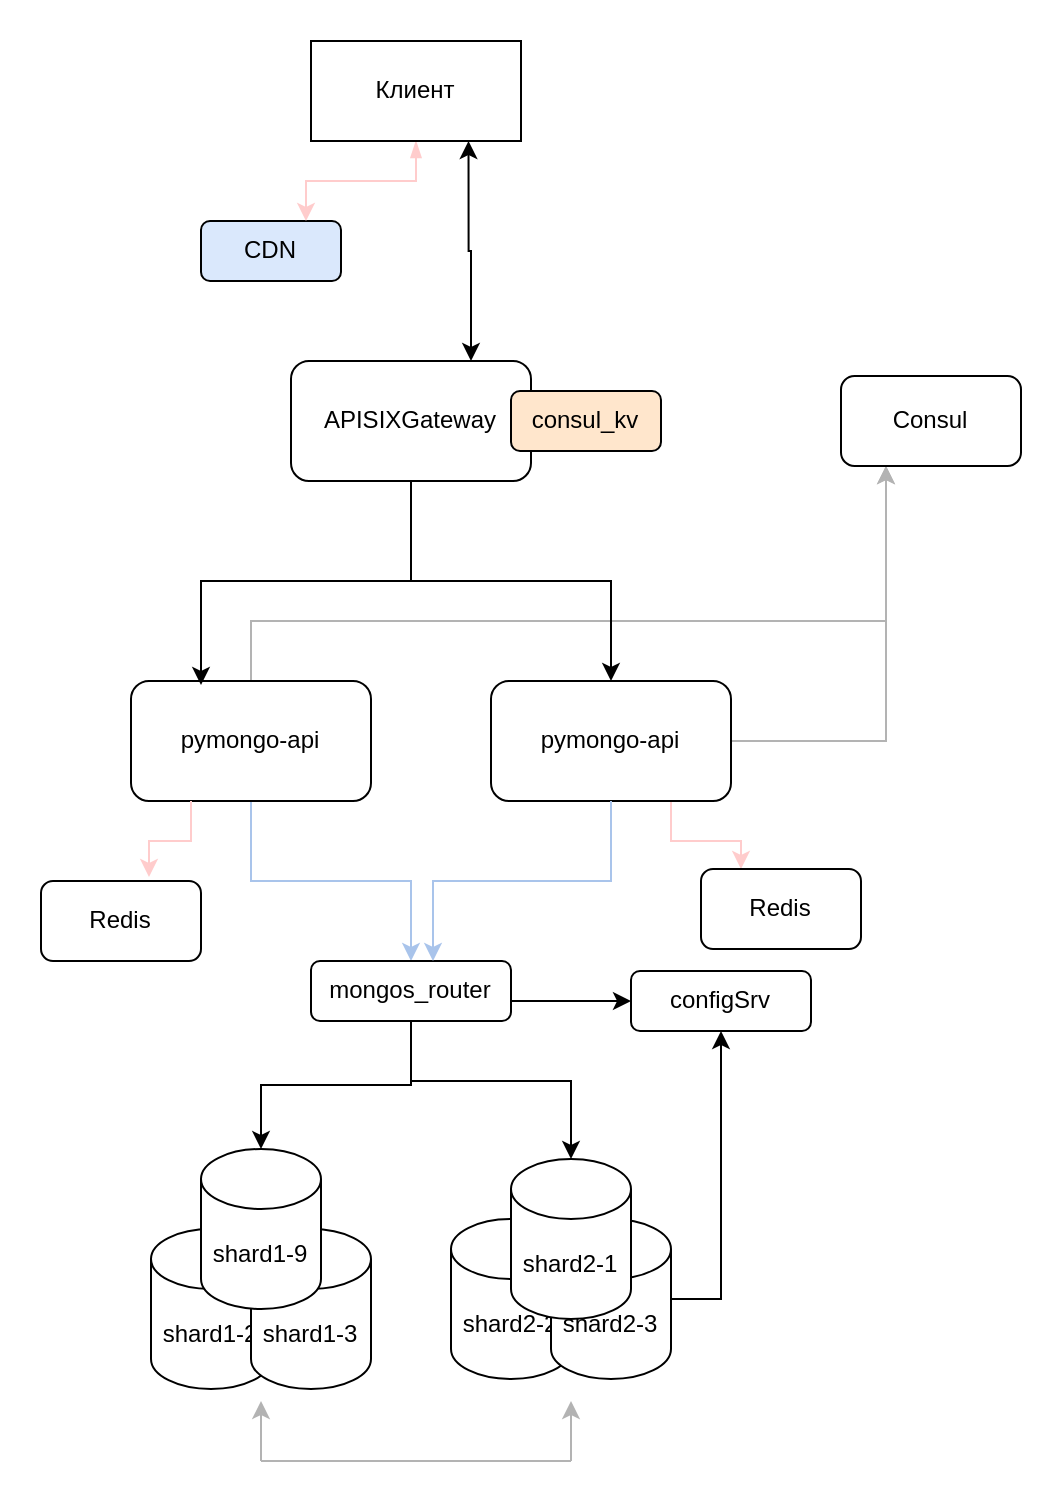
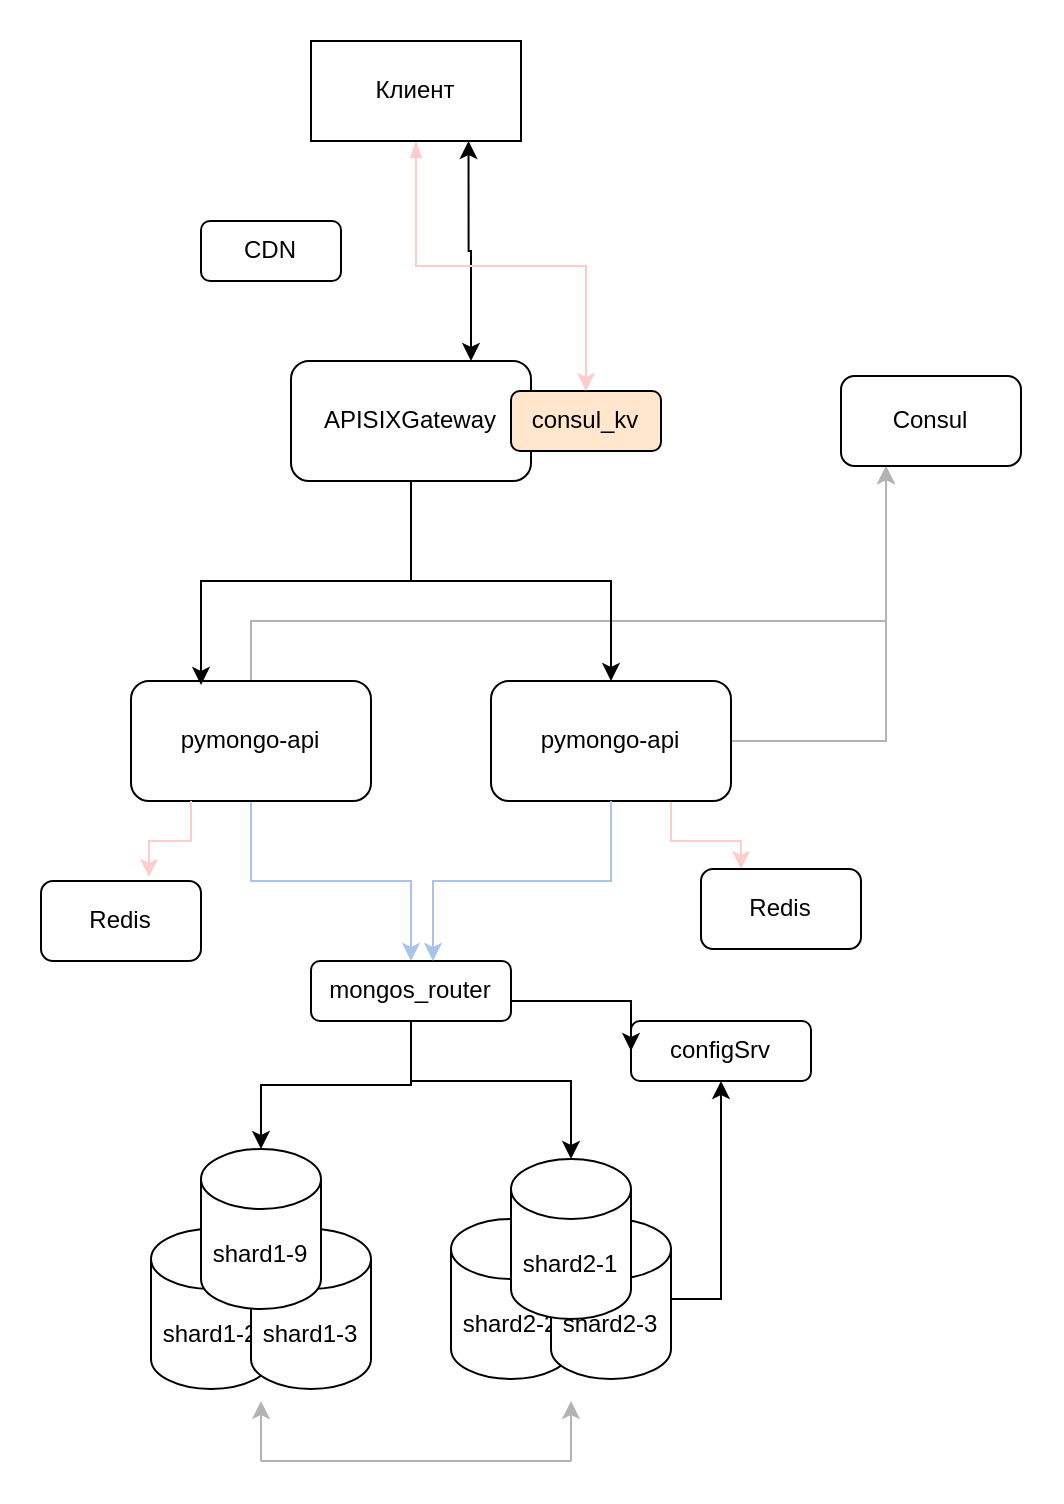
  <mxCell id="0" />
  <mxCell id="1" parent="0" />
  <mxCell id="2" value="shard1-2" style="shape=cylinder3;whiteSpace=wrap;html=1;boundedLbl=1;backgroundOutline=1;size=15;" parent="1" vertex="1"><mxGeometry x="75" y="614" width="60" height="80" as="geometry" /></mxCell>
  <mxCell id="3" style="edgeStyle=orthogonalEdgeStyle;rounded=0;orthogonalLoop=1;jettySize=auto;html=1;entryX=0.5;entryY=0;entryDx=0;entryDy=0;strokeColor=#A9C4EB;" parent="1" source="5" target="14" edge="1"><mxGeometry relative="1" as="geometry" /></mxCell>
  <mxCell id="4" style="edgeStyle=orthogonalEdgeStyle;rounded=0;orthogonalLoop=1;jettySize=auto;html=1;entryX=0.25;entryY=1;entryDx=0;entryDy=0;fillColor=#647687;strokeColor=#B3B3B3;" parent="1" source="5" target="19" edge="1"><mxGeometry relative="1" as="geometry"><Array as="points"><mxPoint x="125" y="310" /><mxPoint x="443" y="310" /></Array></mxGeometry></mxCell>
  <mxCell id="5" value="pymongo-api" style="rounded=1;whiteSpace=wrap;html=1;" parent="1" vertex="1"><mxGeometry x="65" y="340" width="120" height="60" as="geometry" /></mxCell>
  <mxCell id="6" value="shard1-3" style="shape=cylinder3;whiteSpace=wrap;html=1;boundedLbl=1;backgroundOutline=1;size=15;" parent="1" vertex="1"><mxGeometry x="125" y="614" width="60" height="80" as="geometry" /></mxCell>
  <mxCell id="7" value="shard1-9" style="shape=cylinder3;whiteSpace=wrap;html=1;boundedLbl=1;backgroundOutline=1;size=15;" parent="1" vertex="1"><mxGeometry x="100" y="574" width="60" height="80" as="geometry" /></mxCell>
  <mxCell id="8" value="shard2-2" style="shape=cylinder3;whiteSpace=wrap;html=1;boundedLbl=1;backgroundOutline=1;size=15;" parent="1" vertex="1"><mxGeometry x="225" y="609" width="60" height="80" as="geometry" /></mxCell>
  <mxCell id="9" style="edgeStyle=orthogonalEdgeStyle;rounded=0;orthogonalLoop=1;jettySize=auto;html=1;exitX=1;exitY=0.5;exitDx=0;exitDy=0;exitPerimeter=0;entryX=0.5;entryY=1;entryDx=0;entryDy=0;" parent="1" source="10" target="12" edge="1"><mxGeometry relative="1" as="geometry" /></mxCell>
  <mxCell id="10" value="shard2-3" style="shape=cylinder3;whiteSpace=wrap;html=1;boundedLbl=1;backgroundOutline=1;size=15;" parent="1" vertex="1"><mxGeometry x="275" y="609" width="60" height="80" as="geometry" /></mxCell>
  <mxCell id="11" value="shard2-1" style="shape=cylinder3;whiteSpace=wrap;html=1;boundedLbl=1;backgroundOutline=1;size=15;" parent="1" vertex="1"><mxGeometry x="255" y="579" width="60" height="80" as="geometry" /></mxCell>
- <mxCell id="12" value="configSrv" style="rounded=1;whiteSpace=wrap;html=1;" parent="1" vertex="1"><mxGeometry x="315" y="485" width="90" height="30" as="geometry" /></mxCell>
+ <mxCell id="12" value="configSrv" style="rounded=1;whiteSpace=wrap;html=1;" parent="1" vertex="1"><mxGeometry x="315" y="510" width="90" height="30" as="geometry" /></mxCell>
  <mxCell id="13" style="edgeStyle=orthogonalEdgeStyle;rounded=0;orthogonalLoop=1;jettySize=auto;html=1;exitX=1;exitY=0.5;exitDx=0;exitDy=0;entryX=0;entryY=0.5;entryDx=0;entryDy=0;" parent="1" source="14" target="12" edge="1"><mxGeometry relative="1" as="geometry"><Array as="points"><mxPoint x="255" y="500" /></Array></mxGeometry></mxCell>
  <mxCell id="14" value="mongos_router" style="rounded=1;whiteSpace=wrap;html=1;" parent="1" vertex="1"><mxGeometry x="155" y="480" width="100" height="30" as="geometry" /></mxCell>
  <mxCell id="15" value="Redis" style="rounded=1;whiteSpace=wrap;html=1;" parent="1" vertex="1"><mxGeometry x="20" y="440" width="80" height="40" as="geometry" /></mxCell>
  <mxCell id="16" style="edgeStyle=orthogonalEdgeStyle;rounded=0;orthogonalLoop=1;jettySize=auto;html=1;exitX=0.75;exitY=1;exitDx=0;exitDy=0;entryX=0.25;entryY=0;entryDx=0;entryDy=0;strokeColor=#FFCCCC;" parent="1" source="18" target="27" edge="1"><mxGeometry relative="1" as="geometry" /></mxCell>
  <mxCell id="17" style="edgeStyle=orthogonalEdgeStyle;rounded=0;orthogonalLoop=1;jettySize=auto;html=1;entryX=0.25;entryY=1;entryDx=0;entryDy=0;fillColor=#eeeeee;strokeColor=#B3B3B3;" parent="1" source="18" target="19" edge="1"><mxGeometry relative="1" as="geometry" /></mxCell>
  <mxCell id="18" value="pymongo-api" style="rounded=1;whiteSpace=wrap;html=1;" parent="1" vertex="1"><mxGeometry x="245" y="340" width="120" height="60" as="geometry" /></mxCell>
  <mxCell id="19" value="Consul" style="rounded=1;whiteSpace=wrap;html=1;" parent="1" vertex="1"><mxGeometry x="420" y="187.5" width="90" height="45" as="geometry" /></mxCell>
  <mxCell id="20" style="edgeStyle=orthogonalEdgeStyle;rounded=0;orthogonalLoop=1;jettySize=auto;html=1;entryX=0.5;entryY=0;entryDx=0;entryDy=0;" parent="1" source="21" target="18" edge="1"><mxGeometry relative="1" as="geometry" /></mxCell>
  <mxCell id="21" value="APISIXGateway" style="rounded=1;whiteSpace=wrap;html=1;" parent="1" vertex="1"><mxGeometry x="145" y="180" width="120" height="60" as="geometry" /></mxCell>
- <mxCell id="22" value="CDN" style="rounded=1;whiteSpace=wrap;html=1;fillColor=#dae8fc;" parent="1" vertex="1"><mxGeometry x="100" y="110" width="70" height="30" as="geometry" /></mxCell>
+ <mxCell id="22" value="CDN" style="rounded=1;whiteSpace=wrap;html=1;" parent="1" vertex="1"><mxGeometry x="100" y="110" width="70" height="30" as="geometry" /></mxCell>
  <mxCell id="23" style="edgeStyle=orthogonalEdgeStyle;rounded=0;orthogonalLoop=1;jettySize=auto;html=1;entryX=0.61;entryY=0;entryDx=0;entryDy=0;entryPerimeter=0;strokeColor=#A9C4EB;" parent="1" source="18" target="14" edge="1"><mxGeometry relative="1" as="geometry" /></mxCell>
  <mxCell id="24" style="edgeStyle=orthogonalEdgeStyle;rounded=0;orthogonalLoop=1;jettySize=auto;html=1;exitX=0.5;exitY=1;exitDx=0;exitDy=0;entryX=0.5;entryY=0;entryDx=0;entryDy=0;entryPerimeter=0;" parent="1" source="14" target="7" edge="1"><mxGeometry relative="1" as="geometry" /></mxCell>
  <mxCell id="25" style="edgeStyle=orthogonalEdgeStyle;rounded=0;orthogonalLoop=1;jettySize=auto;html=1;entryX=0.5;entryY=0;entryDx=0;entryDy=0;entryPerimeter=0;" parent="1" source="14" target="11" edge="1"><mxGeometry relative="1" as="geometry"><Array as="points"><mxPoint x="205" y="540" /><mxPoint x="285" y="540" /></Array></mxGeometry></mxCell>
  <mxCell id="26" style="edgeStyle=orthogonalEdgeStyle;rounded=0;orthogonalLoop=1;jettySize=auto;html=1;exitX=0.25;exitY=1;exitDx=0;exitDy=0;entryX=0.675;entryY=-0.05;entryDx=0;entryDy=0;entryPerimeter=0;fillColor=#ffcccc;strokeColor=#FFCCCC;" parent="1" source="5" target="15" edge="1"><mxGeometry relative="1" as="geometry" /></mxCell>
  <mxCell id="27" value="Redis" style="rounded=1;whiteSpace=wrap;html=1;" parent="1" vertex="1"><mxGeometry x="350" y="434" width="80" height="40" as="geometry" /></mxCell>
  <mxCell id="28" value="consul_kv" style="rounded=1;whiteSpace=wrap;html=1;fillColor=#ffe6cc;" parent="1" vertex="1"><mxGeometry x="255" y="195" width="75" height="30" as="geometry" /></mxCell>
  <mxCell id="29" style="edgeStyle=orthogonalEdgeStyle;rounded=0;orthogonalLoop=1;jettySize=auto;html=1;" parent="1" source="21" edge="1"><mxGeometry relative="1" as="geometry"><mxPoint x="100" y="342" as="targetPoint" /><Array as="points"><mxPoint x="205" y="290" /><mxPoint x="100" y="290" /><mxPoint x="100" y="342" /></Array></mxGeometry></mxCell>
  <mxCell id="30" value="" style="endArrow=none;html=1;rounded=0;strokeColor=#B3B3B3;" parent="1" edge="1"><mxGeometry width="50" height="50" relative="1" as="geometry"><mxPoint x="130" y="730" as="sourcePoint" /><mxPoint x="285" y="730" as="targetPoint" /></mxGeometry></mxCell>
  <mxCell id="31" value="" style="endArrow=classic;html=1;rounded=0;strokeColor=#B3B3B3;" parent="1" edge="1"><mxGeometry width="50" height="50" relative="1" as="geometry"><mxPoint x="130" y="730" as="sourcePoint" /><mxPoint x="130" y="700" as="targetPoint" /></mxGeometry></mxCell>
  <mxCell id="32" value="" style="endArrow=classic;html=1;rounded=0;strokeColor=#B3B3B3;" parent="1" edge="1"><mxGeometry width="50" height="50" relative="1" as="geometry"><mxPoint x="285" y="730" as="sourcePoint" /><mxPoint x="285" y="700" as="targetPoint" /></mxGeometry></mxCell>
  <mxCell id="33" style="edgeStyle=orthogonalEdgeStyle;rounded=0;orthogonalLoop=1;jettySize=auto;html=1;entryX=0.75;entryY=0;entryDx=0;entryDy=0;exitX=0.75;exitY=1;exitDx=0;exitDy=0;startArrow=classic;startFill=1;" parent="1" source="35" target="21" edge="1"><mxGeometry relative="1" as="geometry" /></mxCell>
- <mxCell id="34" style="edgeStyle=orthogonalEdgeStyle;rounded=0;orthogonalLoop=1;jettySize=auto;html=1;entryX=0.75;entryY=0;entryDx=0;entryDy=0;strokeColor=#FFCCCC;startArrow=blockThin;startFill=1;" parent="1" source="35" target="22" edge="1"><mxGeometry relative="1" as="geometry" /></mxCell>
+ <mxCell id="34" style="edgeStyle=orthogonalEdgeStyle;rounded=0;orthogonalLoop=1;jettySize=auto;html=1;strokeColor=#FFCCCC;startArrow=blockThin;startFill=1;" parent="1" source="35" target="28" edge="1"><mxGeometry relative="1" as="geometry" /></mxCell>
  <mxCell id="35" value="Клиент" style="rounded=0;whiteSpace=wrap;html=1;" parent="1" vertex="1"><mxGeometry x="155" width="105" height="50" as="geometry" y="20" /></mxCell>
